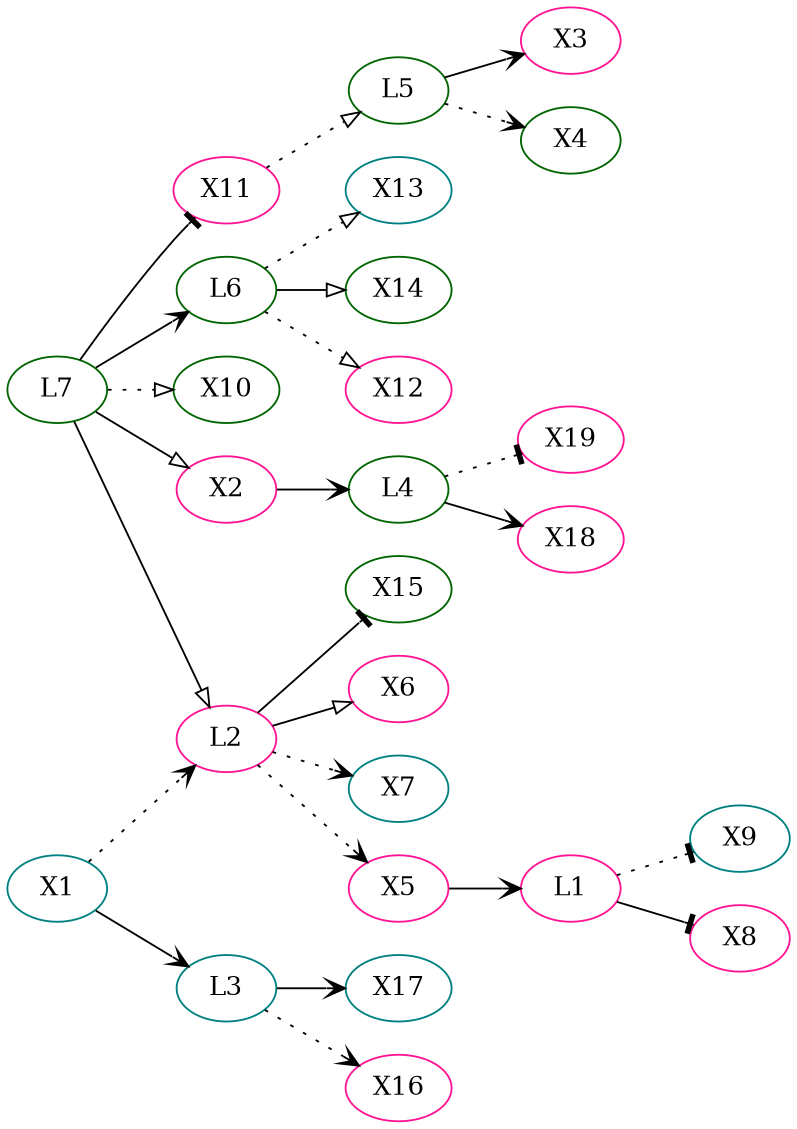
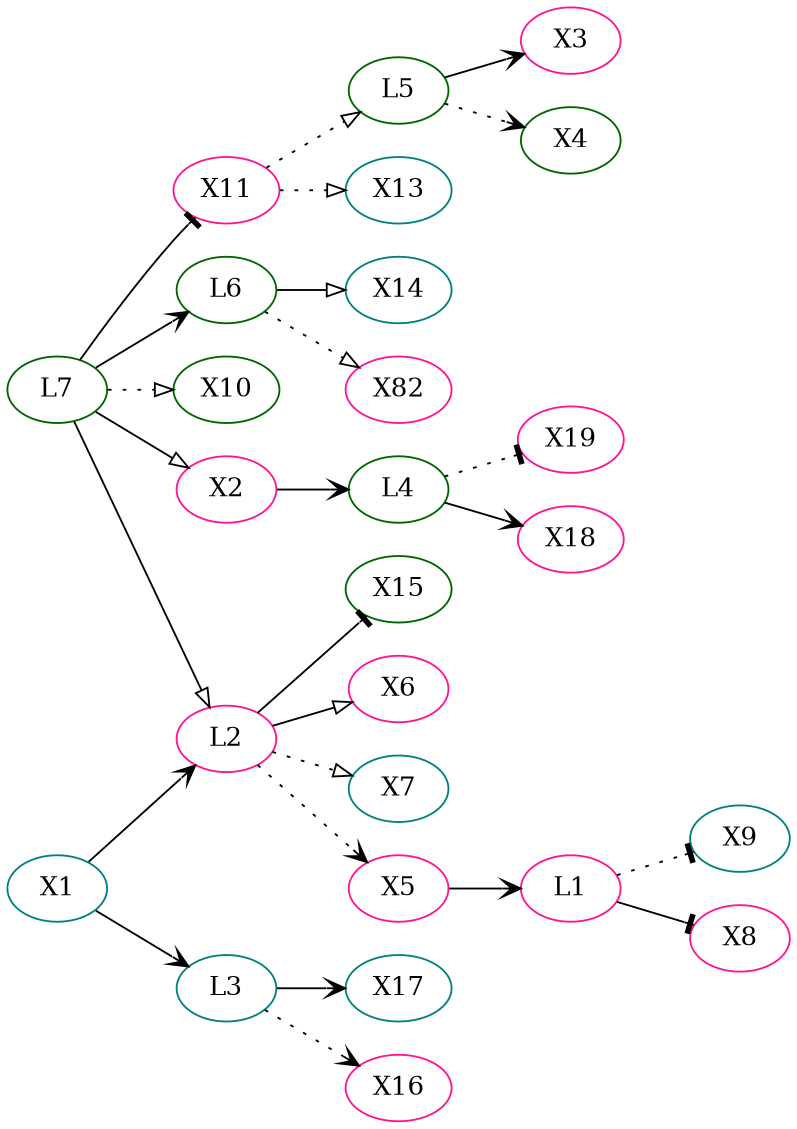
  digraph {
    rankdir=LR
    node [color=deeppink]
    edge [arrowhead=vee color=black style=solid]
    X13 [color=teal]
    X18
    X5
    L1
    L3 [color=teal]
    X16
    X17 [color=teal]
    L5 [color=darkgreen]
    X4 [color=darkgreen]
    X3
    X9 [color=teal]
    X10 [color=darkgreen]
-   X12
+   X12 [label=X82]
    X2
    L4 [color=darkgreen]
    X1 [color=teal]
    L2
    L7 [color=darkgreen]
    X19
    X8
    X15 [color=darkgreen]
    X6
    X7 [color=teal]
    X11
    L6 [color=darkgreen]
-   X14 [color=darkgreen]
+   X14 [color=teal]
    subgraph sub_1 {
    }
    subgraph sub_2 {
      X13
      X18
      X5
      L1
      L3
      X16
      X17
      L5
      X4
      X3
      X9
      X10
      X12
      X2
      L4
      X1
      L2
      L7
      X19
      X8
      X15
      X6
      X7
      X11
      L6
      X14
    }
    X5 -> L1
    L1 -> X9 [arrowhead=tee style=dotted]
    L1 -> X8 [arrowhead=tee]
    L3 -> X16 [style=dotted]
    L3 -> X17
    L5 -> X4 [style=dotted]
    L5 -> X3
    X2 -> L4
    L4 -> X18
    L4 -> X19 [arrowhead=tee style=dotted]
    X1 -> L3
-   X1 -> L2 [style=dotted]
+   X1 -> L2
    L2 -> X5 [style=dotted]
    L2 -> X15 [arrowhead=tee]
    L2 -> X6 [arrowhead=onormal]
-   L2 -> X7 [style=dotted]
+   L2 -> X7 [arrowhead=onormal style=dotted]
    L7 -> X10 [arrowhead=onormal style=dotted]
    L7 -> X2 [arrowhead=onormal]
    L7 -> L2 [arrowhead=onormal]
    L7 -> X11 [arrowhead=tee]
    L7 -> L6
    X11 -> L5 [arrowhead=onormal style=dotted]
-   L6 -> X13 [arrowhead=onormal style=dotted]
+   X11 -> X13 [arrowhead=onormal style=dotted]
    L6 -> X12 [arrowhead=onormal style=dotted]
    L6 -> X14 [arrowhead=onormal]
  }
